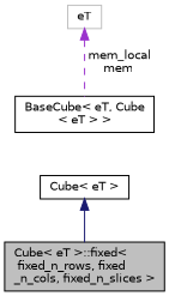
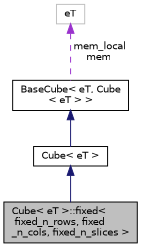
  digraph {
    node [color=black fillcolor=white fontname=Helvetica fontsize=10 shape=record style=filled]
    edge [color=midnightblue dir=back fontname=Helvetica fontsize=10 labelfontname=Helvetica labelfontsize=10 style=solid]
    n1 [fillcolor=grey75 fontcolor=black height=0.2 label="Cube\< eT \>::fixed\<\l fixed_n_rows, fixed\l_n_cols, fixed_n_slices \>" width=0.4]
    n2 [height=0.2 label="Cube\< eT \>" width=0.4]
    n3 [height=0.2 label="BaseCube\< eT, Cube\l\< eT \> \>" width=0.4]
    n4 [color=grey75 height=0.2 label=eT width=0.4]
    n2 -> n1
+   n3 -> n2
    n4 -> n3 [color=darkorchid3 label=" mem_local\nmem" style=dashed]
  }
